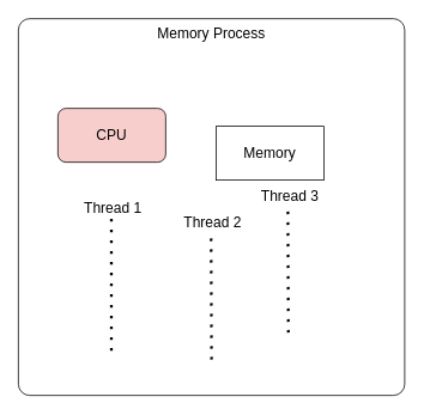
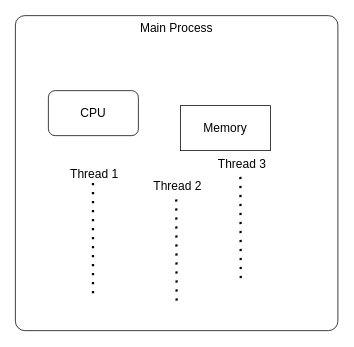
  <mxCell id="0" />
  <mxCell id="1" parent="0" />
- <mxCell id="2" value="Memory Process" style="rounded=1;whiteSpace=wrap;html=1;arcSize=3;labelPosition=center;verticalLabelPosition=middle;align=center;verticalAlign=top;fontSize=16;" vertex="1" parent="1"><mxGeometry x="20" y="20" width="430" height="420" as="geometry" /></mxCell>
- <mxCell id="3" value="CPU" style="rounded=1;whiteSpace=wrap;html=1;fontSize=16;fillColor=#f8cecc;" vertex="1" parent="1"><mxGeometry x="64" y="120" width="120" height="60" as="geometry" /></mxCell>
+ <mxCell id="2" value="Main Process" style="rounded=1;whiteSpace=wrap;html=1;arcSize=3;labelPosition=center;verticalLabelPosition=middle;align=center;verticalAlign=top;fontSize=16;" vertex="1" parent="1"><mxGeometry x="20" y="20" width="430" height="420" as="geometry" /></mxCell>
+ <mxCell id="3" value="CPU" style="rounded=1;whiteSpace=wrap;html=1;fontSize=16;" vertex="1" parent="1"><mxGeometry x="64" y="120" width="120" height="60" as="geometry" /></mxCell>
  <mxCell id="4" value="Memory" style="whiteSpace=wrap;html=1;fontSize=16;rounded=0;" vertex="1" parent="1"><mxGeometry x="240" y="140" width="120" height="60" as="geometry" /></mxCell>
  <mxCell id="5" value="" style="endArrow=none;dashed=1;html=1;dashPattern=1 3;strokeWidth=3;rounded=0;fontSize=16;sourcePerimeterSpacing=0;jumpSize=6;" edge="1" parent="1"><mxGeometry width="50" height="50" relative="1" as="geometry"><mxPoint x="123.5" y="390" as="sourcePoint" /><mxPoint x="123.5" y="240" as="targetPoint" /></mxGeometry></mxCell>
  <mxCell id="6" value="Thread 1" style="edgeLabel;html=1;align=center;verticalAlign=middle;resizable=0;points=[];fontSize=16;" vertex="1" connectable="0" parent="5"><mxGeometry x="0.28" y="1" relative="1" as="geometry"><mxPoint x="2" y="-64" as="offset" /></mxGeometry></mxCell>
  <mxCell id="7" value="" style="endArrow=none;dashed=1;html=1;dashPattern=1 3;strokeWidth=3;rounded=0;fontSize=16;sourcePerimeterSpacing=0;jumpSize=6;" edge="1" parent="1"><mxGeometry width="50" height="50" relative="1" as="geometry"><mxPoint x="235" y="400" as="sourcePoint" /><mxPoint x="234.5" y="260" as="targetPoint" /></mxGeometry></mxCell>
  <mxCell id="8" value="Thread 2" style="edgeLabel;html=1;align=center;verticalAlign=middle;resizable=0;points=[];fontSize=16;" vertex="1" connectable="0" parent="7"><mxGeometry x="0.28" y="1" relative="1" as="geometry"><mxPoint x="2" y="-64" as="offset" /></mxGeometry></mxCell>
  <mxCell id="9" value="" style="endArrow=none;dashed=1;html=1;dashPattern=1 3;strokeWidth=3;rounded=0;fontSize=16;sourcePerimeterSpacing=0;jumpSize=6;" edge="1" parent="1"><mxGeometry width="50" height="50" relative="1" as="geometry"><mxPoint x="320.5" y="370" as="sourcePoint" /><mxPoint x="320" y="230" as="targetPoint" /></mxGeometry></mxCell>
  <mxCell id="10" value="Thread 3" style="edgeLabel;html=1;align=center;verticalAlign=middle;resizable=0;points=[];fontSize=16;" vertex="1" connectable="0" parent="9"><mxGeometry x="0.28" y="1" relative="1" as="geometry"><mxPoint x="2" y="-64" as="offset" /></mxGeometry></mxCell>
